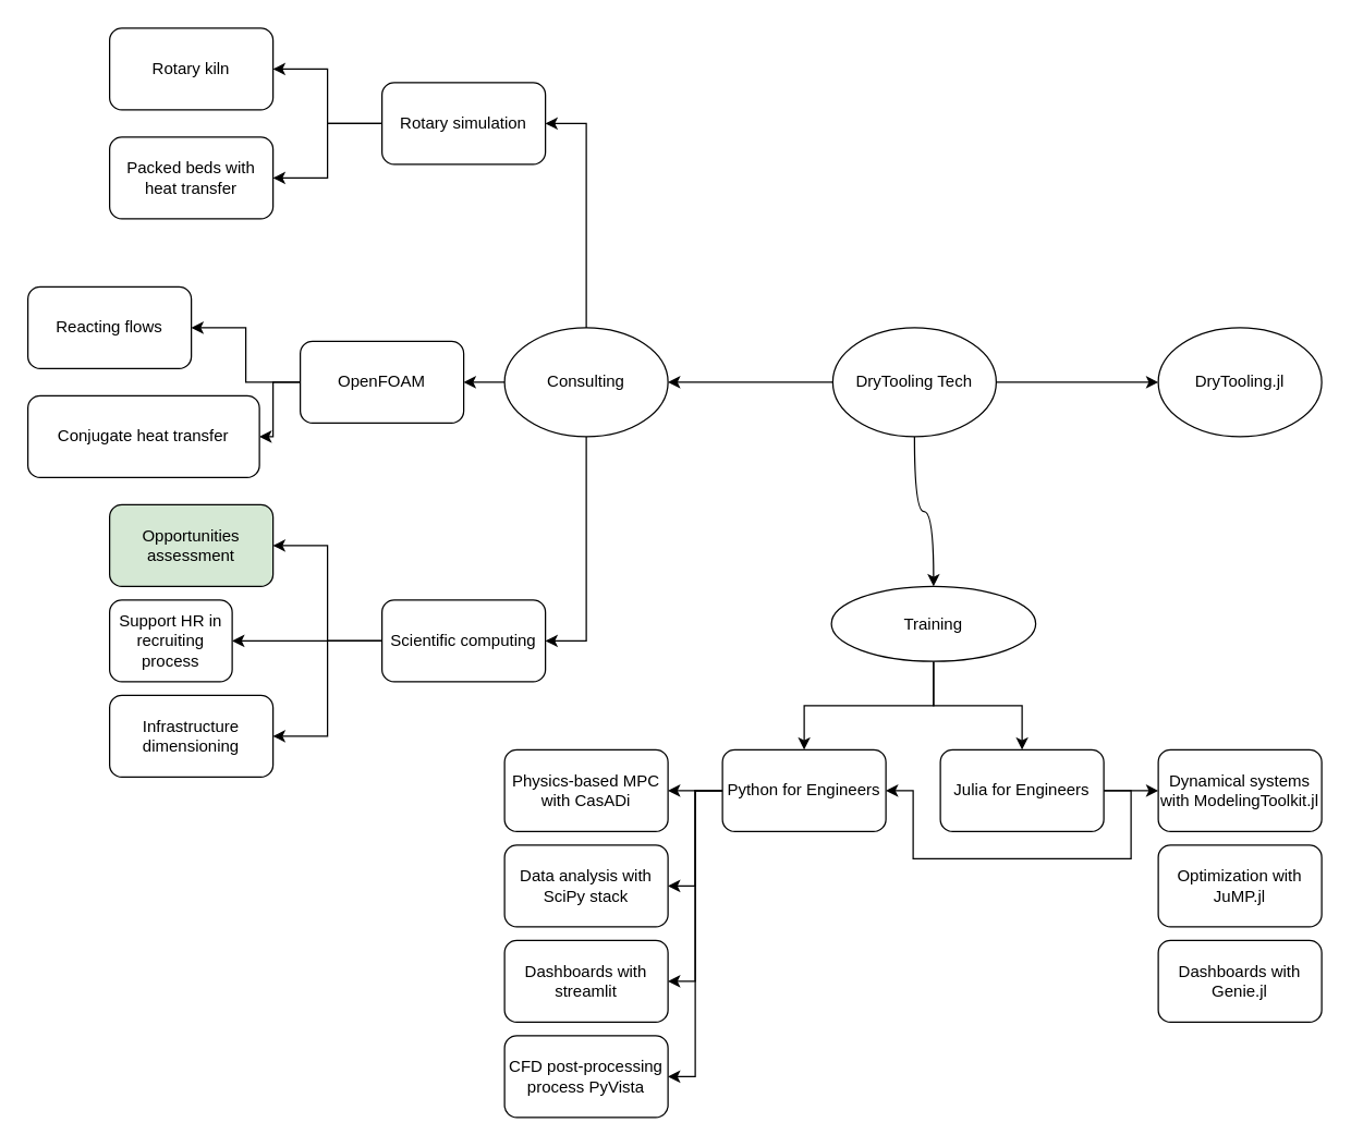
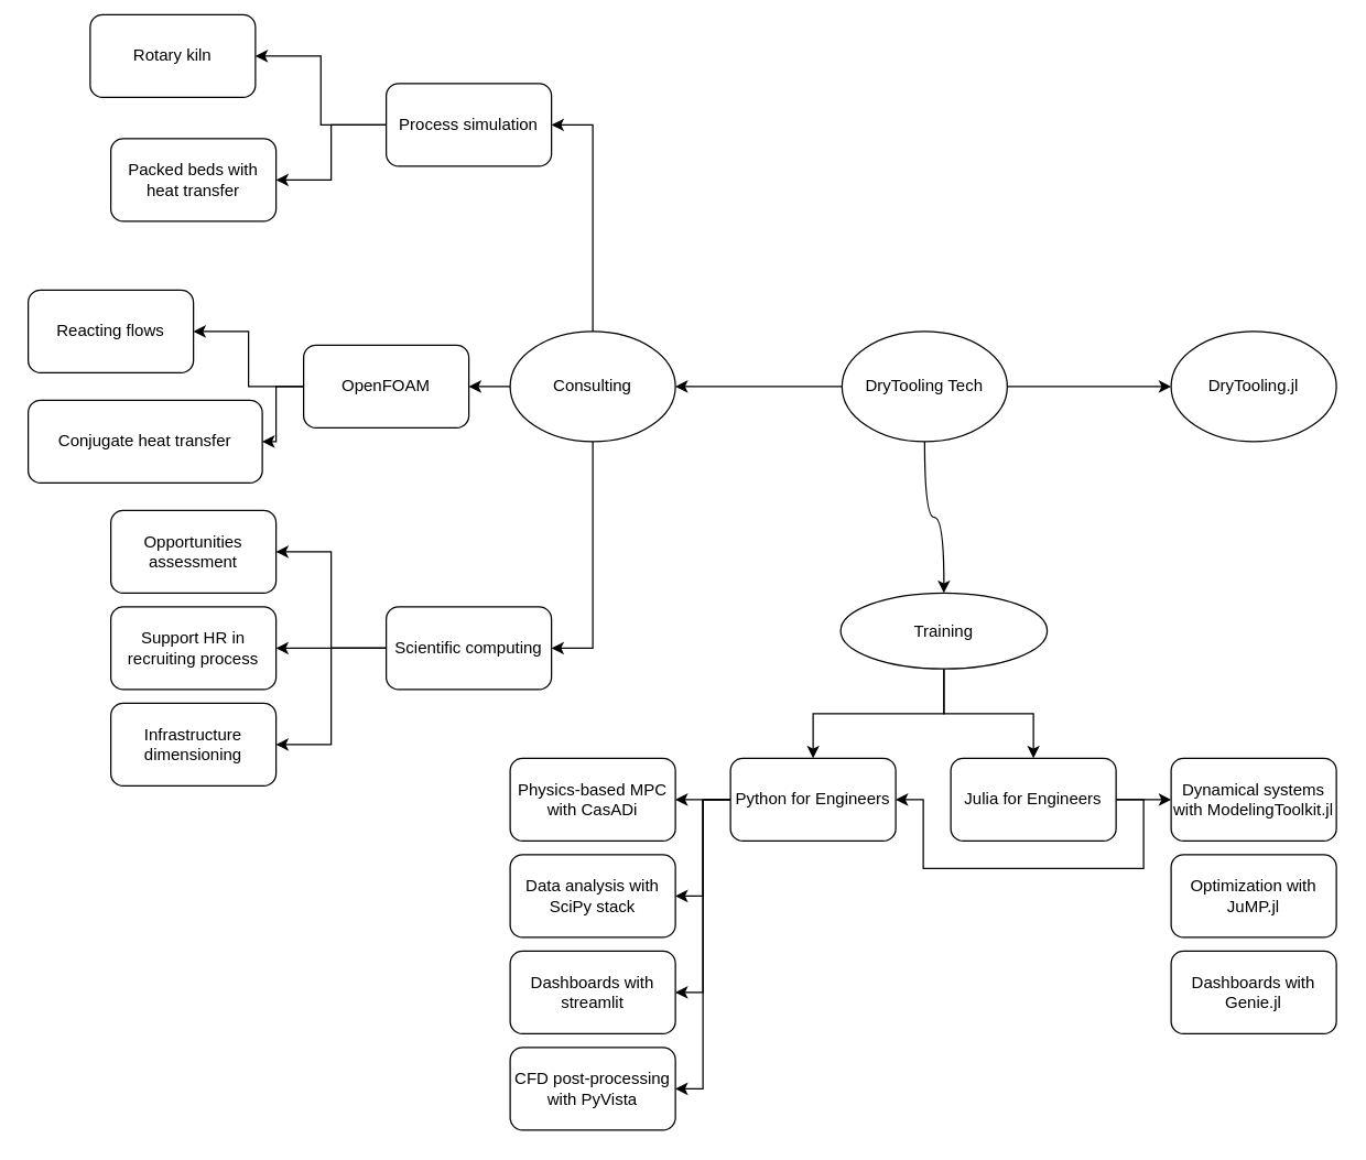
  <mxCell id="0" />
  <mxCell id="1" parent="0" />
  <mxCell id="2" style="edgeStyle=orthogonalEdgeStyle;rounded=0;orthogonalLoop=1;jettySize=auto;html=1;curved=1;" edge="1" parent="1" source="4" target="9"><mxGeometry relative="1" as="geometry" /></mxCell>
  <mxCell id="3" style="edgeStyle=orthogonalEdgeStyle;rounded=0;orthogonalLoop=1;jettySize=auto;html=1;curved=1;" edge="1" parent="1" source="4" target="13"><mxGeometry relative="1" as="geometry" /></mxCell>
  <mxCell id="4" value="DryTooling Tech" style="ellipse;whiteSpace=wrap;html=1;" vertex="1" parent="1"><mxGeometry x="611" y="240" width="120" height="80" as="geometry" /></mxCell>
  <mxCell id="5" value="DryTooling.jl" style="ellipse;whiteSpace=wrap;html=1;" vertex="1" parent="1"><mxGeometry x="850" y="240" width="120" height="80" as="geometry" /></mxCell>
  <mxCell id="6" style="edgeStyle=orthogonalEdgeStyle;rounded=0;orthogonalLoop=1;jettySize=auto;html=1;entryX=0;entryY=0.5;entryDx=0;entryDy=0;curved=1;" edge="1" parent="1" source="4" target="5"><mxGeometry relative="1" as="geometry" /></mxCell>
  <mxCell id="7" style="edgeStyle=orthogonalEdgeStyle;rounded=0;orthogonalLoop=1;jettySize=auto;html=1;entryX=0.5;entryY=0;entryDx=0;entryDy=0;" edge="1" parent="1" source="9" target="21"><mxGeometry relative="1" as="geometry" /></mxCell>
  <mxCell id="8" style="edgeStyle=orthogonalEdgeStyle;rounded=0;orthogonalLoop=1;jettySize=auto;html=1;entryX=0.5;entryY=0;entryDx=0;entryDy=0;" edge="1" parent="1" source="9" target="16"><mxGeometry relative="1" as="geometry" /></mxCell>
  <mxCell id="9" value="Training" style="ellipse;whiteSpace=wrap;html=1;" vertex="1" parent="1"><mxGeometry x="610" y="430" width="150" height="55" as="geometry" /></mxCell>
  <mxCell id="10" style="edgeStyle=orthogonalEdgeStyle;rounded=0;orthogonalLoop=1;jettySize=auto;html=1;entryX=1;entryY=0.5;entryDx=0;entryDy=0;" edge="1" parent="1" source="13" target="31"><mxGeometry relative="1" as="geometry" /></mxCell>
  <mxCell id="11" style="edgeStyle=orthogonalEdgeStyle;rounded=0;orthogonalLoop=1;jettySize=auto;html=1;entryX=1;entryY=0.5;entryDx=0;entryDy=0;" edge="1" parent="1" source="13" target="36"><mxGeometry relative="1" as="geometry" /></mxCell>
  <mxCell id="12" style="edgeStyle=orthogonalEdgeStyle;rounded=0;orthogonalLoop=1;jettySize=auto;html=1;entryX=1;entryY=0.5;entryDx=0;entryDy=0;" edge="1" parent="1" source="13" target="42"><mxGeometry relative="1" as="geometry" /></mxCell>
  <mxCell id="13" value="Consulting" style="ellipse;whiteSpace=wrap;html=1;" vertex="1" parent="1"><mxGeometry x="370" y="240" width="120" height="80" as="geometry" /></mxCell>
  <mxCell id="14" style="edgeStyle=orthogonalEdgeStyle;rounded=0;orthogonalLoop=1;jettySize=auto;html=1;" edge="1" parent="1" source="16" target="22"><mxGeometry relative="1" as="geometry" /></mxCell>
  <mxCell id="15" style="edgeStyle=orthogonalEdgeStyle;rounded=0;orthogonalLoop=1;jettySize=auto;html=1;exitX=1;exitY=0.5;exitDx=0;exitDy=0;" edge="1" parent="1" source="16" target="21"><mxGeometry relative="1" as="geometry" /></mxCell>
  <mxCell id="16" value="Julia for Engineers" style="rounded=1;whiteSpace=wrap;html=1;" vertex="1" parent="1"><mxGeometry x="690" y="550" width="120" height="60" as="geometry" /></mxCell>
  <mxCell id="17" style="edgeStyle=orthogonalEdgeStyle;rounded=0;orthogonalLoop=1;jettySize=auto;html=1;entryX=1;entryY=0.5;entryDx=0;entryDy=0;" edge="1" parent="1" source="21" target="24"><mxGeometry relative="1" as="geometry" /></mxCell>
  <mxCell id="18" style="edgeStyle=orthogonalEdgeStyle;rounded=0;orthogonalLoop=1;jettySize=auto;html=1;entryX=1;entryY=0.5;entryDx=0;entryDy=0;" edge="1" parent="1" source="21" target="25"><mxGeometry relative="1" as="geometry" /></mxCell>
  <mxCell id="19" style="edgeStyle=orthogonalEdgeStyle;rounded=0;orthogonalLoop=1;jettySize=auto;html=1;entryX=1;entryY=0.5;entryDx=0;entryDy=0;" edge="1" parent="1" source="21" target="26"><mxGeometry relative="1" as="geometry" /></mxCell>
  <mxCell id="20" style="edgeStyle=orthogonalEdgeStyle;rounded=0;orthogonalLoop=1;jettySize=auto;html=1;entryX=1;entryY=0.5;entryDx=0;entryDy=0;" edge="1" parent="1" source="21" target="28"><mxGeometry relative="1" as="geometry" /></mxCell>
  <mxCell id="21" value="Python for Engineers" style="rounded=1;whiteSpace=wrap;html=1;" vertex="1" parent="1"><mxGeometry x="530" y="550" width="120" height="60" as="geometry" /></mxCell>
  <mxCell id="22" value="Dynamical systems with ModelingToolkit.jl" style="rounded=1;whiteSpace=wrap;html=1;" vertex="1" parent="1"><mxGeometry x="850" y="550" width="120" height="60" as="geometry" /></mxCell>
  <mxCell id="23" value="Optimization with JuMP.jl" style="rounded=1;whiteSpace=wrap;html=1;" vertex="1" parent="1"><mxGeometry x="850" y="620" width="120" height="60" as="geometry" /></mxCell>
  <mxCell id="24" value="Physics-based MPC with CasADi" style="rounded=1;whiteSpace=wrap;html=1;" vertex="1" parent="1"><mxGeometry x="370" y="550" width="120" height="60" as="geometry" /></mxCell>
  <mxCell id="25" value="Data analysis with SciPy stack" style="rounded=1;whiteSpace=wrap;html=1;" vertex="1" parent="1"><mxGeometry x="370" y="620" width="120" height="60" as="geometry" /></mxCell>
  <mxCell id="26" value="Dashboards with streamlit" style="rounded=1;whiteSpace=wrap;html=1;" vertex="1" parent="1"><mxGeometry x="370" y="690" width="120" height="60" as="geometry" /></mxCell>
  <mxCell id="27" value="Dashboards with Genie.jl" style="rounded=1;whiteSpace=wrap;html=1;" vertex="1" parent="1"><mxGeometry x="850" y="690" width="120" height="60" as="geometry" /></mxCell>
- <mxCell id="28" value="CFD post-processing process PyVista" style="rounded=1;whiteSpace=wrap;html=1;" vertex="1" parent="1"><mxGeometry x="370" y="760" width="120" height="60" as="geometry" /></mxCell>
+ <mxCell id="28" value="CFD post-processing with PyVista" style="rounded=1;whiteSpace=wrap;html=1;" vertex="1" parent="1"><mxGeometry x="370" y="760" width="120" height="60" as="geometry" /></mxCell>
  <mxCell id="29" style="edgeStyle=orthogonalEdgeStyle;rounded=0;orthogonalLoop=1;jettySize=auto;html=1;entryX=1;entryY=0.5;entryDx=0;entryDy=0;" edge="1" parent="1" source="31" target="32"><mxGeometry relative="1" as="geometry" /></mxCell>
  <mxCell id="30" style="edgeStyle=orthogonalEdgeStyle;rounded=0;orthogonalLoop=1;jettySize=auto;html=1;entryX=1;entryY=0.5;entryDx=0;entryDy=0;" edge="1" parent="1" source="31" target="33"><mxGeometry relative="1" as="geometry" /></mxCell>
  <mxCell id="31" value="OpenFOAM" style="rounded=1;whiteSpace=wrap;html=1;" vertex="1" parent="1"><mxGeometry x="220" y="250" width="120" height="60" as="geometry" /></mxCell>
  <mxCell id="32" value="Reacting flows" style="rounded=1;whiteSpace=wrap;html=1;" vertex="1" parent="1"><mxGeometry x="20" y="210" width="120" height="60" as="geometry" /></mxCell>
  <mxCell id="33" value="Conjugate heat transfer" style="rounded=1;whiteSpace=wrap;html=1;" vertex="1" parent="1"><mxGeometry x="20" y="290" width="170" height="60" as="geometry" /></mxCell>
  <mxCell id="34" style="edgeStyle=orthogonalEdgeStyle;rounded=0;orthogonalLoop=1;jettySize=auto;html=1;entryX=1;entryY=0.5;entryDx=0;entryDy=0;" edge="1" parent="1" source="36" target="37"><mxGeometry relative="1" as="geometry" /></mxCell>
  <mxCell id="35" style="edgeStyle=orthogonalEdgeStyle;rounded=0;orthogonalLoop=1;jettySize=auto;html=1;entryX=1;entryY=0.5;entryDx=0;entryDy=0;" edge="1" parent="1" source="36" target="38"><mxGeometry relative="1" as="geometry" /></mxCell>
- <mxCell id="36" value="Rotary simulation" style="rounded=1;whiteSpace=wrap;html=1;" vertex="1" parent="1"><mxGeometry x="280" y="60" width="120" height="60" as="geometry" /></mxCell>
- <mxCell id="37" value="Rotary kiln" style="rounded=1;whiteSpace=wrap;html=1;" vertex="1" parent="1"><mxGeometry x="80" y="20" width="120" height="60" as="geometry" /></mxCell>
+ <mxCell id="36" value="Process simulation" style="rounded=1;whiteSpace=wrap;html=1;" vertex="1" parent="1"><mxGeometry x="280" y="60" width="120" height="60" as="geometry" /></mxCell>
+ <mxCell id="37" value="Rotary kiln" style="rounded=1;whiteSpace=wrap;html=1;" vertex="1" parent="1"><mxGeometry x="65" y="10" width="120" height="60" as="geometry" /></mxCell>
  <mxCell id="38" value="Packed beds with heat transfer" style="rounded=1;whiteSpace=wrap;html=1;" vertex="1" parent="1"><mxGeometry x="80" y="100" width="120" height="60" as="geometry" /></mxCell>
  <mxCell id="39" style="edgeStyle=orthogonalEdgeStyle;rounded=0;orthogonalLoop=1;jettySize=auto;html=1;entryX=1;entryY=0.5;entryDx=0;entryDy=0;" edge="1" parent="1" source="42" target="43"><mxGeometry relative="1" as="geometry" /></mxCell>
  <mxCell id="40" style="edgeStyle=orthogonalEdgeStyle;rounded=0;orthogonalLoop=1;jettySize=auto;html=1;" edge="1" parent="1" source="42" target="44"><mxGeometry relative="1" as="geometry" /></mxCell>
  <mxCell id="41" style="edgeStyle=orthogonalEdgeStyle;rounded=0;orthogonalLoop=1;jettySize=auto;html=1;entryX=1;entryY=0.5;entryDx=0;entryDy=0;" edge="1" parent="1" source="42" target="45"><mxGeometry relative="1" as="geometry" /></mxCell>
  <mxCell id="42" value="Scientific computing" style="rounded=1;whiteSpace=wrap;html=1;" vertex="1" parent="1"><mxGeometry x="280" y="440" width="120" height="60" as="geometry" /></mxCell>
- <mxCell id="43" value="Opportunities assessment" style="rounded=1;whiteSpace=wrap;html=1;fillColor=#d5e8d4;" vertex="1" parent="1"><mxGeometry x="80" y="370" width="120" height="60" as="geometry" /></mxCell>
- <mxCell id="44" value="Support HR in recruiting process" style="rounded=1;whiteSpace=wrap;html=1;" vertex="1" parent="1"><mxGeometry x="80" y="440" width="90" height="60" as="geometry" /></mxCell>
+ <mxCell id="43" value="Opportunities assessment" style="rounded=1;whiteSpace=wrap;html=1;" vertex="1" parent="1"><mxGeometry x="80" y="370" width="120" height="60" as="geometry" /></mxCell>
+ <mxCell id="44" value="Support HR in recruiting process" style="rounded=1;whiteSpace=wrap;html=1;" vertex="1" parent="1"><mxGeometry x="80" y="440" width="120" height="60" as="geometry" /></mxCell>
  <mxCell id="45" value="Infrastructure dimensioning" style="rounded=1;whiteSpace=wrap;html=1;" vertex="1" parent="1"><mxGeometry x="80" y="510" width="120" height="60" as="geometry" /></mxCell>
